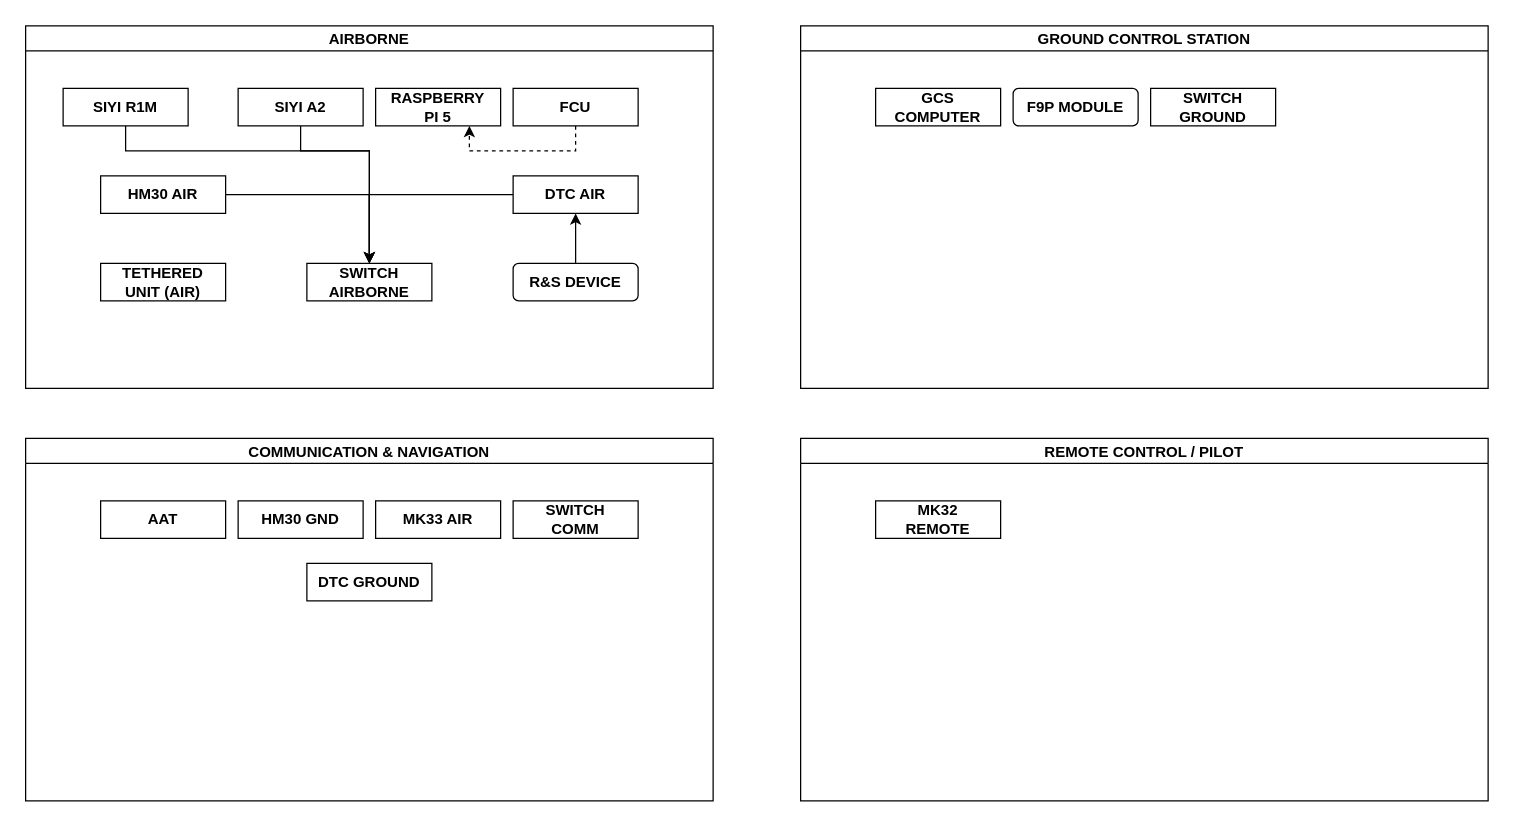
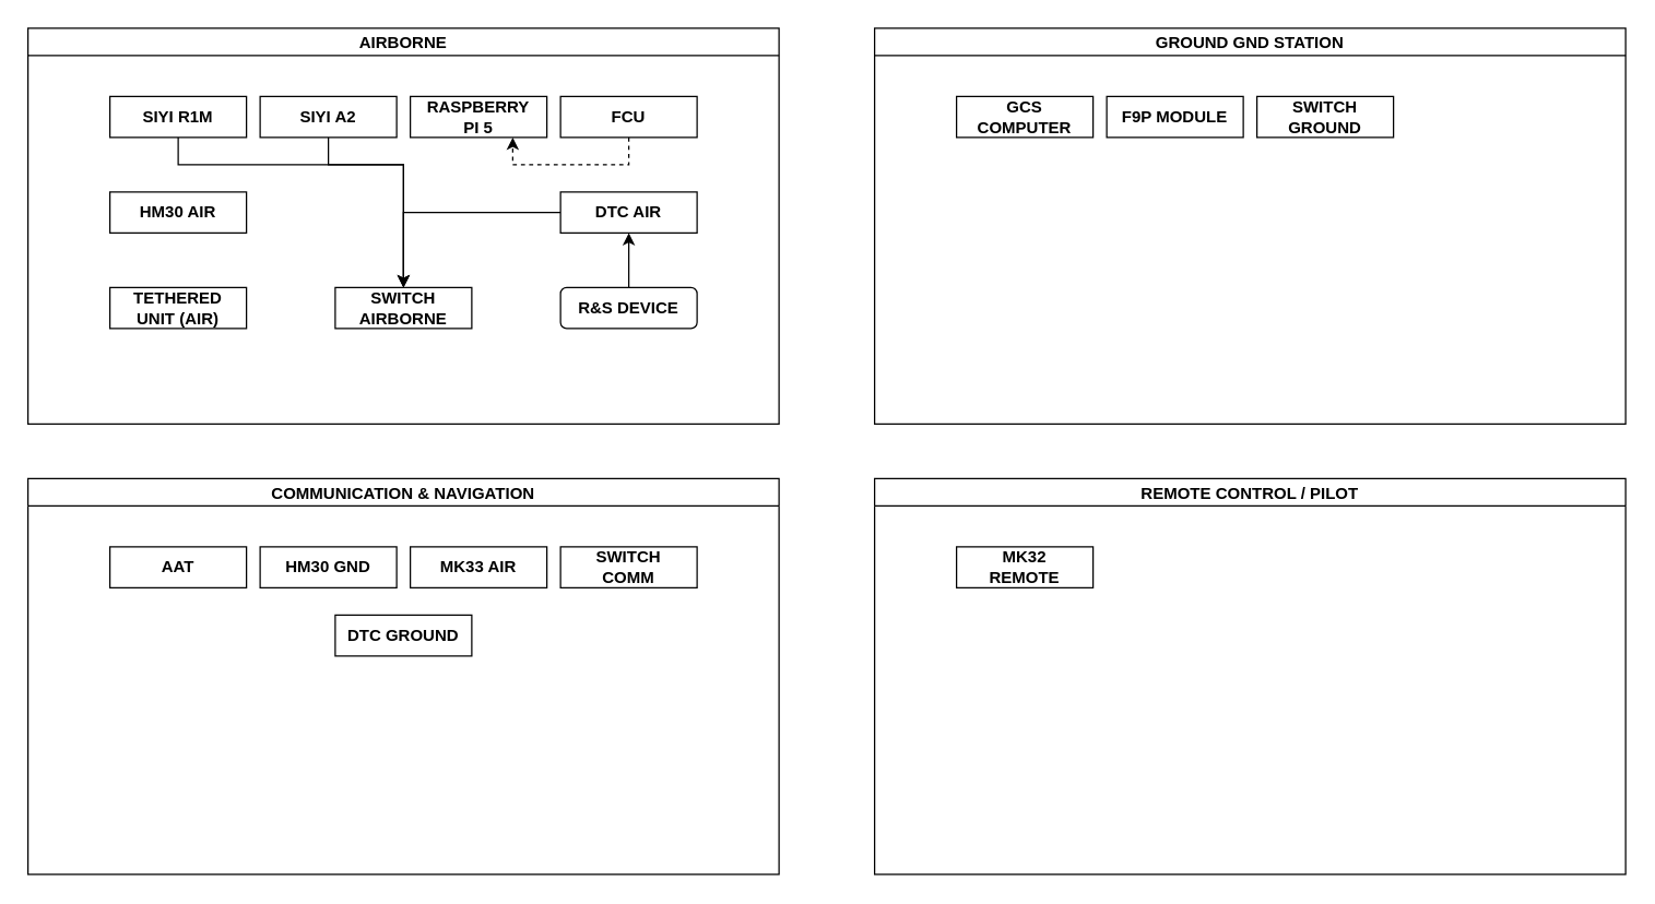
  <mxCell id="0" style=";html=1;" />
  <mxCell id="1" style=";html=1;" parent="0" />
  <mxCell id="2" value="AIRBORNE" style="swimlane;startSize=20;horizontal=1;containerType=tree;newEdgeStyle={&quot;edgeStyle&quot;:&quot;elbowEdgeStyle&quot;,&quot;startArrow&quot;:&quot;none&quot;,&quot;endArrow&quot;:&quot;none&quot;};spacing=9;labelBackgroundColor=none;fontStyle=1" vertex="1" parent="1"><mxGeometry x="20" y="20" width="550" height="290" as="geometry"><mxRectangle x="80" y="40" width="100" height="30" as="alternateBounds" /></mxGeometry></mxCell>
  <mxCell id="3" style="edgeStyle=orthogonalEdgeStyle;rounded=0;orthogonalLoop=1;jettySize=auto;html=1;exitX=0.5;exitY=1;exitDx=0;exitDy=0;entryX=0.75;entryY=1;entryDx=0;entryDy=0;dashed=1;" edge="1" parent="2" source="4" target="9"><mxGeometry relative="1" as="geometry" /></mxCell>
  <mxCell id="4" value="FCU" style="whiteSpace=wrap;html=1;spacing=9;labelBackgroundColor=none;fontStyle=1" vertex="1" parent="2"><mxGeometry x="390" y="50" width="100" height="30" as="geometry" /></mxCell>
  <mxCell id="5" style="edgeStyle=orthogonalEdgeStyle;rounded=0;orthogonalLoop=1;jettySize=auto;html=1;exitX=0.5;exitY=1;exitDx=0;exitDy=0;entryX=0.5;entryY=0;entryDx=0;entryDy=0;" edge="1" parent="2" source="6" target="16"><mxGeometry relative="1" as="geometry"><Array as="points"><mxPoint x="220" y="100" /><mxPoint x="275" y="100" /></Array></mxGeometry></mxCell>
  <mxCell id="6" value="SIYI A2" style="whiteSpace=wrap;html=1;spacing=9;labelBackgroundColor=none;fontStyle=1" vertex="1" parent="2"><mxGeometry x="170" y="50" width="100" height="30" as="geometry" /></mxCell>
  <mxCell id="7" style="edgeStyle=elbowEdgeStyle;rounded=0;orthogonalLoop=1;jettySize=auto;html=1;entryX=0.5;entryY=0;entryDx=0;entryDy=0;elbow=vertical;" edge="1" parent="2" source="8" target="16"><mxGeometry relative="1" as="geometry"><Array as="points"><mxPoint x="190" y="100" /></Array></mxGeometry></mxCell>
- <mxCell id="8" value="SIYI R1M" style="whiteSpace=wrap;html=1;spacing=9;labelBackgroundColor=none;fontStyle=1" vertex="1" parent="2"><mxGeometry x="30" y="50" width="100" height="30" as="geometry" /></mxCell>
+ <mxCell id="8" value="SIYI R1M" style="whiteSpace=wrap;html=1;spacing=9;labelBackgroundColor=none;fontStyle=1" vertex="1" parent="2"><mxGeometry x="60" y="50" width="100" height="30" as="geometry" /></mxCell>
  <mxCell id="9" value="RASPBERRY PI 5" style="whiteSpace=wrap;html=1;spacing=9;labelBackgroundColor=none;fontStyle=1" vertex="1" parent="2"><mxGeometry x="280" y="50" width="100" height="30" as="geometry" /></mxCell>
  <mxCell id="10" style="edgeStyle=orthogonalEdgeStyle;rounded=0;orthogonalLoop=1;jettySize=auto;html=1;entryX=0.5;entryY=1;entryDx=0;entryDy=0;" edge="1" parent="2" source="11" target="13"><mxGeometry relative="1" as="geometry" /></mxCell>
  <mxCell id="11" value="R&amp;amp;S DEVICE" style="whiteSpace=wrap;html=1;spacing=9;labelBackgroundColor=none;fontStyle=1;rounded=1;" vertex="1" parent="2"><mxGeometry x="390" y="190" width="100" height="30" as="geometry" /></mxCell>
  <mxCell id="12" style="edgeStyle=orthogonalEdgeStyle;rounded=0;orthogonalLoop=1;jettySize=auto;html=1;entryX=0.5;entryY=0;entryDx=0;entryDy=0;" edge="1" parent="2" source="13" target="16"><mxGeometry relative="1" as="geometry" /></mxCell>
  <mxCell id="13" value="DTC AIR" style="whiteSpace=wrap;html=1;spacing=9;labelBackgroundColor=none;fontStyle=1" vertex="1" parent="2"><mxGeometry x="390" y="120" width="100" height="30" as="geometry" /></mxCell>
- <mxCell id="14" style="edgeStyle=orthogonalEdgeStyle;rounded=0;orthogonalLoop=1;jettySize=auto;html=1;entryX=0.5;entryY=0;entryDx=0;entryDy=0;" edge="1" parent="2" source="15" target="16"><mxGeometry relative="1" as="geometry" /></mxCell>
  <mxCell id="15" value="HM30 AIR" style="whiteSpace=wrap;html=1;spacing=9;labelBackgroundColor=none;fontStyle=1" vertex="1" parent="2"><mxGeometry x="60" y="120" width="100" height="30" as="geometry" /></mxCell>
  <mxCell id="16" value="SWITCH AIRBORNE" style="whiteSpace=wrap;html=1;spacing=9;labelBackgroundColor=none;fontStyle=1" vertex="1" parent="2"><mxGeometry x="225" y="190" width="100" height="30" as="geometry" /></mxCell>
  <mxCell id="17" value="TETHERED UNIT (AIR)" style="whiteSpace=wrap;html=1;spacing=9;labelBackgroundColor=none;fontStyle=1" vertex="1" parent="2"><mxGeometry x="60" y="190" width="100" height="30" as="geometry" /></mxCell>
- <mxCell id="18" value="GROUND CONTROL STATION" style="swimlane;startSize=20;horizontal=1;containerType=tree;newEdgeStyle={&quot;edgeStyle&quot;:&quot;elbowEdgeStyle&quot;,&quot;startArrow&quot;:&quot;none&quot;,&quot;endArrow&quot;:&quot;none&quot;};spacing=9;labelBackgroundColor=none;fontStyle=1" vertex="1" parent="1"><mxGeometry x="640" y="20" width="550" height="290" as="geometry"><mxRectangle x="80" y="40" width="100" height="30" as="alternateBounds" /></mxGeometry></mxCell>
+ <mxCell id="18" value="GROUND GND STATION" style="swimlane;startSize=20;horizontal=1;containerType=tree;newEdgeStyle={&quot;edgeStyle&quot;:&quot;elbowEdgeStyle&quot;,&quot;startArrow&quot;:&quot;none&quot;,&quot;endArrow&quot;:&quot;none&quot;};spacing=9;labelBackgroundColor=none;fontStyle=1" vertex="1" parent="1"><mxGeometry x="640" y="20" width="550" height="290" as="geometry"><mxRectangle x="80" y="40" width="100" height="30" as="alternateBounds" /></mxGeometry></mxCell>
  <mxCell id="19" value="SWITCH GROUND" style="whiteSpace=wrap;html=1;spacing=9;labelBackgroundColor=none;fontStyle=1" vertex="1" parent="18"><mxGeometry x="280" y="50" width="100" height="30" as="geometry" /></mxCell>
- <mxCell id="20" value="F9P MODULE" style="whiteSpace=wrap;html=1;spacing=9;labelBackgroundColor=none;fontStyle=1;rounded=1;" vertex="1" parent="18"><mxGeometry x="170" y="50" width="100" height="30" as="geometry" /></mxCell>
+ <mxCell id="20" value="F9P MODULE" style="whiteSpace=wrap;html=1;spacing=9;labelBackgroundColor=none;fontStyle=1" vertex="1" parent="18"><mxGeometry x="170" y="50" width="100" height="30" as="geometry" /></mxCell>
  <mxCell id="21" value="GCS COMPUTER" style="whiteSpace=wrap;html=1;spacing=9;labelBackgroundColor=none;fontStyle=1" vertex="1" parent="18"><mxGeometry x="60" y="50" width="100" height="30" as="geometry" /></mxCell>
  <mxCell id="22" value="COMMUNICATION &amp; NAVIGATION" style="swimlane;startSize=20;horizontal=1;containerType=tree;newEdgeStyle={&quot;edgeStyle&quot;:&quot;elbowEdgeStyle&quot;,&quot;startArrow&quot;:&quot;none&quot;,&quot;endArrow&quot;:&quot;none&quot;};spacing=9;labelBackgroundColor=none;fontStyle=1" vertex="1" parent="1"><mxGeometry x="20" y="350" width="550" height="290" as="geometry"><mxRectangle x="80" y="40" width="100" height="30" as="alternateBounds" /></mxGeometry></mxCell>
  <mxCell id="23" value="MK33 AIR" style="whiteSpace=wrap;html=1;spacing=9;labelBackgroundColor=none;fontStyle=1" vertex="1" parent="22"><mxGeometry x="280" y="50" width="100" height="30" as="geometry" /></mxCell>
  <mxCell id="24" value="HM30 GND" style="whiteSpace=wrap;html=1;spacing=9;labelBackgroundColor=none;fontStyle=1" vertex="1" parent="22"><mxGeometry x="170" y="50" width="100" height="30" as="geometry" /></mxCell>
  <mxCell id="25" value="AAT" style="whiteSpace=wrap;html=1;spacing=9;labelBackgroundColor=none;fontStyle=1" vertex="1" parent="22"><mxGeometry x="60" y="50" width="100" height="30" as="geometry" /></mxCell>
  <mxCell id="26" value="SWITCH COMM" style="whiteSpace=wrap;html=1;spacing=9;labelBackgroundColor=none;fontStyle=1" vertex="1" parent="22"><mxGeometry x="390" y="50" width="100" height="30" as="geometry" /></mxCell>
  <mxCell id="27" value="DTC GROUND" style="whiteSpace=wrap;html=1;spacing=9;labelBackgroundColor=none;fontStyle=1" vertex="1" parent="22"><mxGeometry x="225" y="100" width="100" height="30" as="geometry" /></mxCell>
  <mxCell id="28" value="REMOTE CONTROL / PILOT" style="swimlane;startSize=20;horizontal=1;containerType=tree;newEdgeStyle={&quot;edgeStyle&quot;:&quot;elbowEdgeStyle&quot;,&quot;startArrow&quot;:&quot;none&quot;,&quot;endArrow&quot;:&quot;none&quot;};spacing=9;labelBackgroundColor=none;fontStyle=1" vertex="1" parent="1"><mxGeometry x="640" y="350" width="550" height="290" as="geometry"><mxRectangle x="80" y="40" width="100" height="30" as="alternateBounds" /></mxGeometry></mxCell>
  <mxCell id="29" value="MK32 REMOTE" style="whiteSpace=wrap;html=1;spacing=9;labelBackgroundColor=none;fontStyle=1" vertex="1" parent="28"><mxGeometry x="60" y="50" width="100" height="30" as="geometry" /></mxCell>
